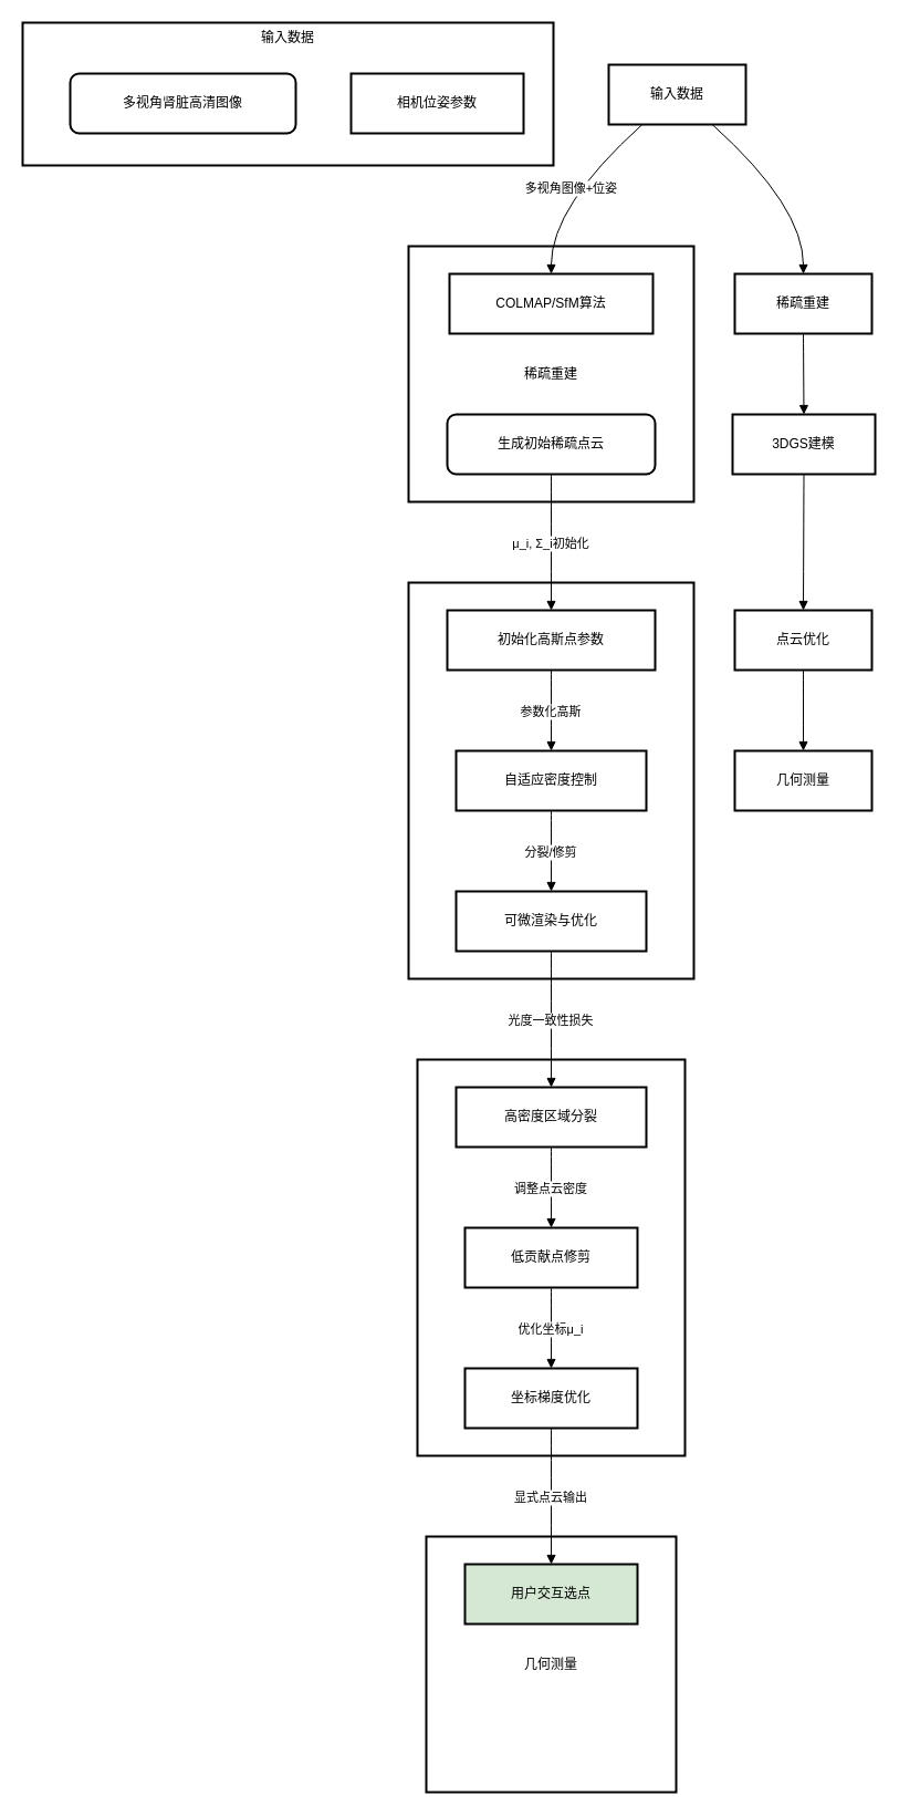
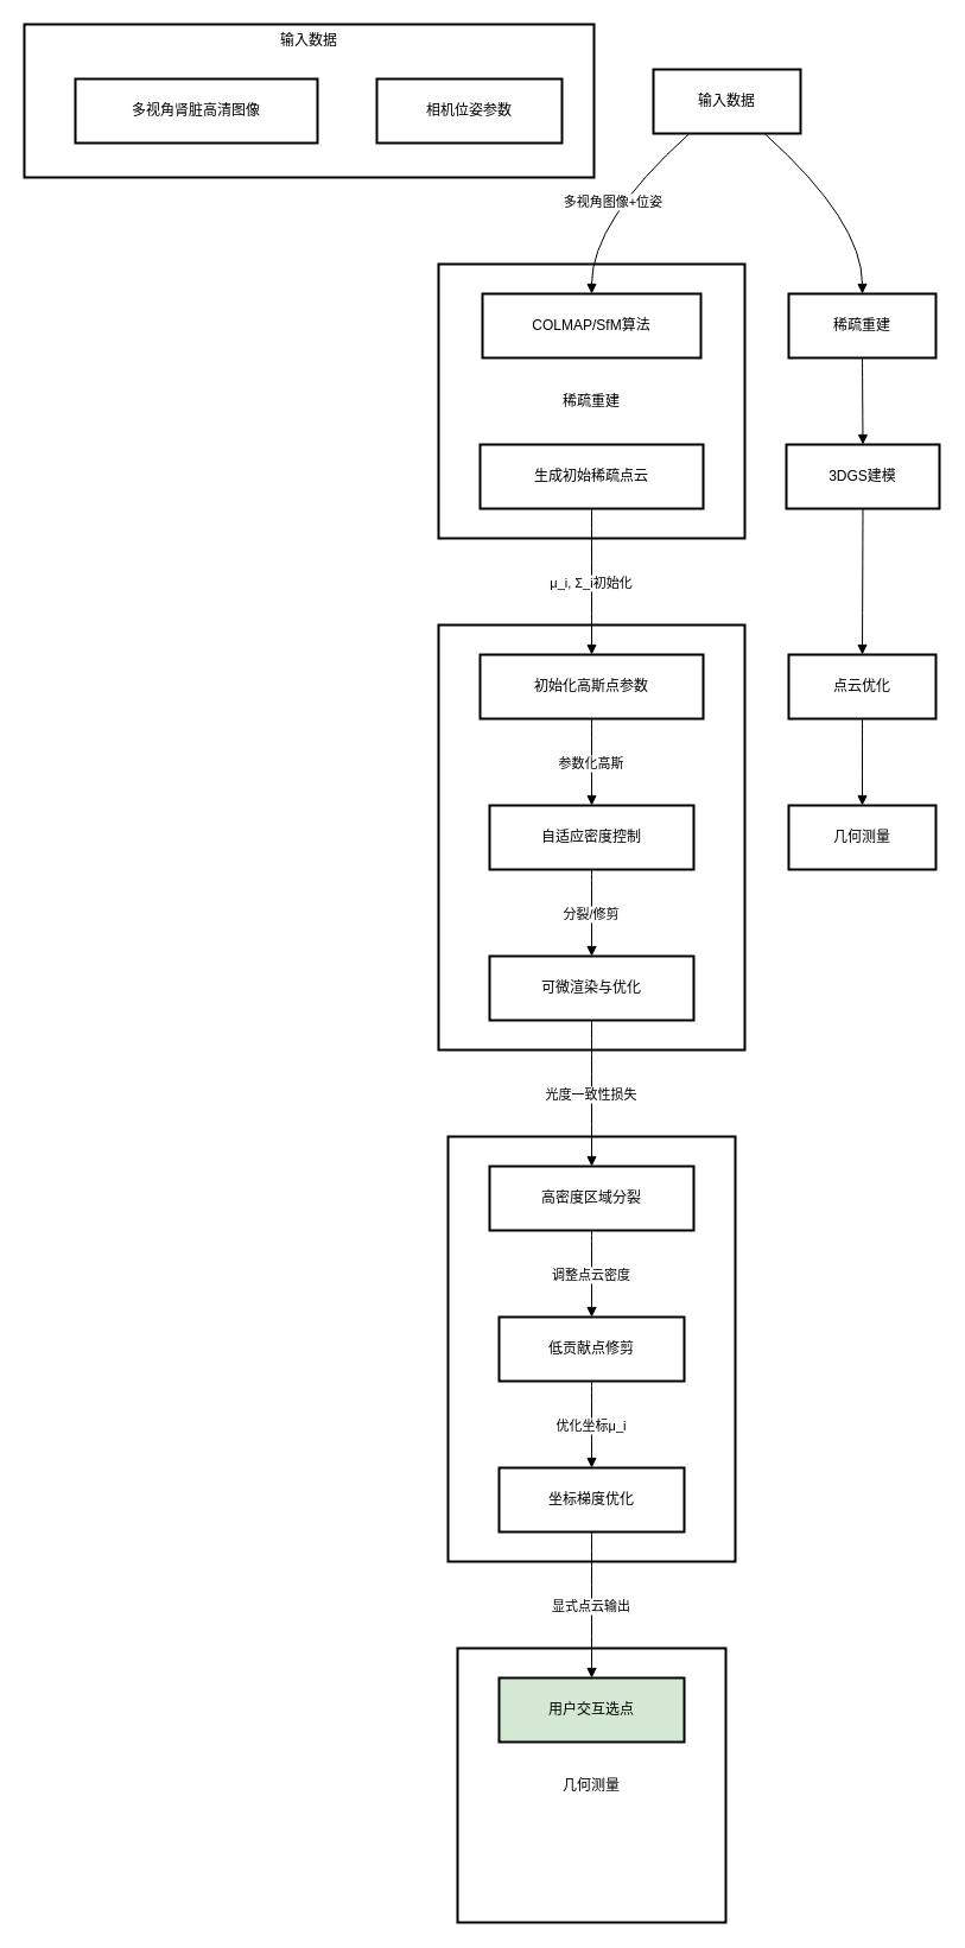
  <mxCell id="0" />
  <mxCell id="1" parent="0" />
  <mxCell id="2" value="几何测量" style="whiteSpace=wrap;strokeWidth=2;" vertex="1" parent="1"><mxGeometry x="385" y="1388" width="226" height="231" as="geometry" /></mxCell>
  <mxCell id="3" value="点云优化" style="whiteSpace=wrap;strokeWidth=2;" vertex="1" parent="1"><mxGeometry x="377" y="957" width="242" height="358" as="geometry" /></mxCell>
  <mxCell id="4" value="3DGS建模" style="whiteSpace=wrap;strokeWidth=2;" vertex="1" parent="1"><mxGeometry x="369" y="526" width="258" height="358" as="geometry" /></mxCell>
  <mxCell id="5" value="稀疏重建" style="whiteSpace=wrap;strokeWidth=2;" vertex="1" parent="1"><mxGeometry x="369" y="222" width="258" height="231" as="geometry" /></mxCell>
  <mxCell id="6" value="输入数据" style="whiteSpace=wrap;strokeWidth=2;verticalAlign=top;" vertex="1" parent="1"><mxGeometry x="20" y="20" width="480" height="129" as="geometry" /></mxCell>
- <mxCell id="7" value="多视角肾脏高清图像" style="whiteSpace=wrap;strokeWidth=2;rounded=1;" vertex="1" parent="6"><mxGeometry x="43" y="46" width="204" height="54" as="geometry" /></mxCell>
+ <mxCell id="7" value="多视角肾脏高清图像" style="whiteSpace=wrap;strokeWidth=2;" vertex="1" parent="6"><mxGeometry x="43" y="46" width="204" height="54" as="geometry" /></mxCell>
  <mxCell id="8" value="相机位姿参数" style="whiteSpace=wrap;strokeWidth=2;" vertex="1" parent="6"><mxGeometry x="297" y="46" width="156" height="54" as="geometry" /></mxCell>
  <mxCell id="9" value="输入数据" style="whiteSpace=wrap;strokeWidth=2;" vertex="1" parent="1"><mxGeometry x="550" y="58" width="124" height="54" as="geometry" /></mxCell>
  <mxCell id="10" value="稀疏重建" style="whiteSpace=wrap;strokeWidth=2;" vertex="1" parent="1"><mxGeometry x="664" y="247" width="124" height="54" as="geometry" /></mxCell>
  <mxCell id="11" value="3DGS建模" style="whiteSpace=wrap;strokeWidth=2;" vertex="1" parent="1"><mxGeometry x="662" y="374" width="129" height="54" as="geometry" /></mxCell>
  <mxCell id="12" value="点云优化" style="whiteSpace=wrap;strokeWidth=2;" vertex="1" parent="1"><mxGeometry x="664" y="551" width="124" height="54" as="geometry" /></mxCell>
  <mxCell id="13" value="几何测量" style="whiteSpace=wrap;strokeWidth=2;" vertex="1" parent="1"><mxGeometry x="664" y="678" width="124" height="54" as="geometry" /></mxCell>
  <mxCell id="14" value="COLMAP/SfM算法" style="whiteSpace=wrap;strokeWidth=2;" vertex="1" parent="1"><mxGeometry x="406" y="247" width="184" height="54" as="geometry" /></mxCell>
- <mxCell id="15" value="生成初始稀疏点云" style="whiteSpace=wrap;strokeWidth=2;rounded=1;" vertex="1" parent="1"><mxGeometry x="404" y="374" width="188" height="54" as="geometry" /></mxCell>
+ <mxCell id="15" value="生成初始稀疏点云" style="whiteSpace=wrap;strokeWidth=2;" vertex="1" parent="1"><mxGeometry x="404" y="374" width="188" height="54" as="geometry" /></mxCell>
  <mxCell id="16" value="初始化高斯点参数" style="whiteSpace=wrap;strokeWidth=2;" vertex="1" parent="1"><mxGeometry x="404" y="551" width="188" height="54" as="geometry" /></mxCell>
  <mxCell id="17" value="自适应密度控制" style="whiteSpace=wrap;strokeWidth=2;" vertex="1" parent="1"><mxGeometry x="412" y="678" width="172" height="54" as="geometry" /></mxCell>
  <mxCell id="18" value="可微渲染与优化" style="whiteSpace=wrap;strokeWidth=2;" vertex="1" parent="1"><mxGeometry x="412" y="805" width="172" height="54" as="geometry" /></mxCell>
  <mxCell id="19" value="高密度区域分裂" style="whiteSpace=wrap;strokeWidth=2;" vertex="1" parent="1"><mxGeometry x="412" y="982" width="172" height="54" as="geometry" /></mxCell>
  <mxCell id="20" value="低贡献点修剪" style="whiteSpace=wrap;strokeWidth=2;" vertex="1" parent="1"><mxGeometry x="420" y="1109" width="156" height="54" as="geometry" /></mxCell>
  <mxCell id="21" value="坐标梯度优化" style="whiteSpace=wrap;strokeWidth=2;" vertex="1" parent="1"><mxGeometry x="420" y="1236" width="156" height="54" as="geometry" /></mxCell>
  <mxCell id="22" value="用户交互选点" style="whiteSpace=wrap;strokeWidth=2;fillColor=#d5e8d4;" vertex="1" parent="1"><mxGeometry x="420" y="1413" width="156" height="54" as="geometry" /></mxCell>
  <mxCell id="23" value="" style="curved=1;startArrow=none;endArrow=block;exitX=0.75;exitY=0.99;entryX=0.5;entryY=0;rounded=0;" edge="1" parent="1" source="9" target="10"><mxGeometry relative="1" as="geometry"><Array as="points"><mxPoint x="726" y="186" /></Array></mxGeometry></mxCell>
  <mxCell id="24" value="" style="curved=1;startArrow=none;endArrow=block;exitX=0.5;exitY=1;entryX=0.5;entryY=0;rounded=0;" edge="1" parent="1" source="10" target="11"><mxGeometry relative="1" as="geometry"><Array as="points" /></mxGeometry></mxCell>
  <mxCell id="25" value="" style="curved=1;startArrow=none;endArrow=block;exitX=0.5;exitY=1;entryX=0.5;entryY=0;rounded=0;" edge="1" parent="1" source="11" target="12"><mxGeometry relative="1" as="geometry"><Array as="points" /></mxGeometry></mxCell>
  <mxCell id="26" value="" style="curved=1;startArrow=none;endArrow=block;exitX=0.5;exitY=1;entryX=0.5;entryY=0;rounded=0;" edge="1" parent="1" source="12" target="13"><mxGeometry relative="1" as="geometry"><Array as="points" /></mxGeometry></mxCell>
  <mxCell id="27" value="多视角图像+位姿" style="curved=1;startArrow=none;endArrow=block;exitX=0.25;exitY=0.99;entryX=0.5;entryY=0;rounded=0;" edge="1" parent="1" source="9" target="14"><mxGeometry relative="1" as="geometry"><Array as="points"><mxPoint x="498" y="186" /></Array></mxGeometry></mxCell>
  <mxCell id="28" value="μ_i, Σ_i初始化" style="curved=1;startArrow=none;endArrow=block;exitX=0.5;exitY=1;entryX=0.5;entryY=0;rounded=0;" edge="1" parent="1" source="15" target="16"><mxGeometry relative="1" as="geometry"><Array as="points" /></mxGeometry></mxCell>
  <mxCell id="29" value="参数化高斯" style="curved=1;startArrow=none;endArrow=block;exitX=0.5;exitY=1;entryX=0.5;entryY=0;rounded=0;" edge="1" parent="1" source="16" target="17"><mxGeometry relative="1" as="geometry"><Array as="points" /></mxGeometry></mxCell>
  <mxCell id="30" value="分裂/修剪" style="curved=1;startArrow=none;endArrow=block;exitX=0.5;exitY=1;entryX=0.5;entryY=0;rounded=0;" edge="1" parent="1" source="17" target="18"><mxGeometry relative="1" as="geometry"><Array as="points" /></mxGeometry></mxCell>
  <mxCell id="31" value="光度一致性损失" style="curved=1;startArrow=none;endArrow=block;exitX=0.5;exitY=1;entryX=0.5;entryY=0;rounded=0;" edge="1" parent="1" source="18" target="19"><mxGeometry relative="1" as="geometry"><Array as="points" /></mxGeometry></mxCell>
  <mxCell id="32" value="调整点云密度" style="curved=1;startArrow=none;endArrow=block;exitX=0.5;exitY=1;entryX=0.5;entryY=0;rounded=0;" edge="1" parent="1" source="19" target="20"><mxGeometry relative="1" as="geometry"><Array as="points" /></mxGeometry></mxCell>
  <mxCell id="33" value="优化坐标μ_i" style="curved=1;startArrow=none;endArrow=block;exitX=0.5;exitY=1;entryX=0.5;entryY=0;rounded=0;" edge="1" parent="1" source="20" target="21"><mxGeometry relative="1" as="geometry"><Array as="points" /></mxGeometry></mxCell>
  <mxCell id="34" value="显式点云输出" style="curved=1;startArrow=none;endArrow=block;exitX=0.5;exitY=1;entryX=0.5;entryY=0;rounded=0;" edge="1" parent="1" source="21" target="22"><mxGeometry relative="1" as="geometry"><Array as="points" /></mxGeometry></mxCell>
